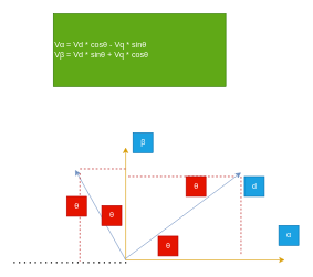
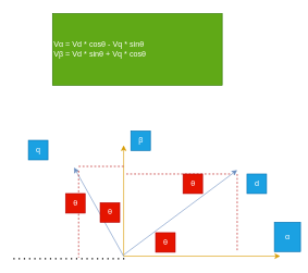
  <mxCell id="0" />
  <mxCell id="1" parent="0" />
  <mxCell id="2" value="" style="endArrow=classic;html=1;fillColor=#ffcd28;gradientColor=#ffa500;strokeColor=#d79b00;" parent="1" edge="1"><mxGeometry width="50" height="50" relative="1" as="geometry"><mxPoint x="189" y="392" as="sourcePoint" /><mxPoint x="189" y="222" as="targetPoint" /></mxGeometry></mxCell>
  <mxCell id="3" value="" style="endArrow=classic;html=1;fillColor=#ffcd28;gradientColor=#ffa500;strokeColor=#d79b00;" parent="1" edge="1"><mxGeometry width="50" height="50" relative="1" as="geometry"><mxPoint x="189" y="392" as="sourcePoint" /><mxPoint x="429" y="392" as="targetPoint" /></mxGeometry></mxCell>
  <mxCell id="4" value="" style="endArrow=classic;html=1;fillColor=#dae8fc;gradientColor=#7ea6e0;strokeColor=#6c8ebf;" parent="1" edge="1"><mxGeometry width="50" height="50" relative="1" as="geometry"><mxPoint x="189" y="392" as="sourcePoint" /><mxPoint x="113" y="256" as="targetPoint" /></mxGeometry></mxCell>
  <mxCell id="5" value="" style="endArrow=classic;html=1;fillColor=#dae8fc;gradientColor=#7ea6e0;strokeColor=#6c8ebf;" parent="1" edge="1"><mxGeometry width="50" height="50" relative="1" as="geometry"><mxPoint x="189" y="390" as="sourcePoint" /><mxPoint x="363" y="260" as="targetPoint" /></mxGeometry></mxCell>
- <mxCell id="7" value="d" style="text;html=1;align=center;verticalAlign=middle;resizable=0;points=[];autosize=1;strokeColor=#006EAF;fillColor=#1ba1e2;fontColor=#ffffff;" parent="1" vertex="1"><mxGeometry x="368" y="266" width="30" height="30" as="geometry" /></mxCell>
- <mxCell id="8" value="α" style="text;html=1;align=center;verticalAlign=middle;resizable=0;points=[];autosize=1;strokeColor=#006EAF;fillColor=#1ba1e2;fontColor=#ffffff;" parent="1" vertex="1"><mxGeometry x="420" y="340" width="30" height="30" as="geometry" /></mxCell>
+ <mxCell id="6" value="q" style="text;html=1;align=center;verticalAlign=middle;resizable=0;points=[];autosize=1;strokeColor=#006EAF;fillColor=#1ba1e2;fontColor=#ffffff;" parent="1" vertex="1"><mxGeometry x="43" y="214.36" width="30" height="30" as="geometry" /></mxCell>
+ <mxCell id="7" value="d" style="text;html=1;align=center;verticalAlign=middle;resizable=0;points=[];autosize=1;strokeColor=#006EAF;fillColor=#1ba1e2;fontColor=#ffffff;" parent="1" vertex="1"><mxGeometry x="378" y="266" width="30" height="30" as="geometry" /></mxCell>
+ <mxCell id="8" value="α" style="text;html=1;align=center;verticalAlign=middle;resizable=0;points=[];autosize=1;strokeColor=#006EAF;fillColor=#1ba1e2;fontColor=#ffffff;" parent="1" vertex="1"><mxGeometry x="420" y="340" width="40" height="45" as="geometry" /></mxCell>
  <mxCell id="9" value="β" style="text;html=1;align=center;verticalAlign=middle;resizable=0;points=[];autosize=1;strokeColor=#006EAF;fillColor=#1ba1e2;fontColor=#ffffff;" parent="1" vertex="1"><mxGeometry x="200" y="200" width="30" height="30" as="geometry" /></mxCell>
  <mxCell id="10" value="" style="endArrow=none;dashed=1;html=1;fillColor=#e51400;strokeColor=#B20000;" parent="1" edge="1"><mxGeometry width="50" height="50" relative="1" as="geometry"><mxPoint x="193" y="266" as="sourcePoint" /><mxPoint x="353" y="266" as="targetPoint" /></mxGeometry></mxCell>
  <mxCell id="11" value="" style="endArrow=none;dashed=1;html=1;fillColor=#e51400;strokeColor=#B20000;" parent="1" edge="1"><mxGeometry width="50" height="50" relative="1" as="geometry"><mxPoint x="363" y="266" as="sourcePoint" /><mxPoint x="363" y="386" as="targetPoint" /></mxGeometry></mxCell>
  <mxCell id="12" value="" style="endArrow=none;dashed=1;html=1;fillColor=#e51400;strokeColor=#B20000;" parent="1" edge="1"><mxGeometry width="50" height="50" relative="1" as="geometry"><mxPoint x="120" y="261" as="sourcePoint" /><mxPoint x="120" y="394.36" as="targetPoint" /></mxGeometry></mxCell>
  <mxCell id="13" value="" style="endArrow=none;dashed=1;html=1;fillColor=#e51400;strokeColor=#B20000;" parent="1" edge="1"><mxGeometry width="50" height="50" relative="1" as="geometry"><mxPoint x="120" y="254.36" as="sourcePoint" /><mxPoint x="190" y="254.36" as="targetPoint" /></mxGeometry></mxCell>
  <mxCell id="14" value="θ" style="text;html=1;align=center;verticalAlign=middle;resizable=0;points=[];autosize=1;strokeColor=#B20000;fillColor=#e51400;fontColor=#ffffff;" parent="1" vertex="1"><mxGeometry x="238" y="356" width="30" height="30" as="geometry" /></mxCell>
  <mxCell id="15" value="θ" style="text;html=1;align=center;verticalAlign=middle;resizable=0;points=[];autosize=1;strokeColor=#B20000;fillColor=#e51400;fontColor=#ffffff;" parent="1" vertex="1"><mxGeometry x="153" y="310" width="30" height="30" as="geometry" /></mxCell>
  <mxCell id="16" value="θ" style="text;html=1;align=center;verticalAlign=middle;resizable=0;points=[];autosize=1;strokeColor=#B20000;fillColor=#e51400;fontColor=#ffffff;" parent="1" vertex="1"><mxGeometry x="280" y="266" width="30" height="30" as="geometry" /></mxCell>
  <mxCell id="17" value="θ" style="text;html=1;align=center;verticalAlign=middle;resizable=0;points=[];autosize=1;strokeColor=#B20000;fillColor=#e51400;fontColor=#ffffff;" parent="1" vertex="1"><mxGeometry x="100" y="296" width="30" height="30" as="geometry" /></mxCell>
  <mxCell id="18" value="Vα = Vd * cosθ - Vq * sinθ&lt;br&gt;Vβ = Vd * sinθ + Vq * cosθ" style="rounded=0;whiteSpace=wrap;html=1;fillColor=#60a917;fontColor=#ffffff;strokeColor=#2D7600;align=left;" parent="1" vertex="1"><mxGeometry x="80" y="20" width="260" height="110" as="geometry" /></mxCell>
  <mxCell id="19" value="" style="endArrow=none;dashed=1;html=1;dashPattern=1 3;strokeWidth=2;" parent="1" edge="1"><mxGeometry width="50" height="50" relative="1" as="geometry"><mxPoint x="20" y="396" as="sourcePoint" /><mxPoint x="190" y="396" as="targetPoint" /></mxGeometry></mxCell>
